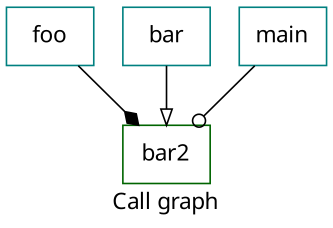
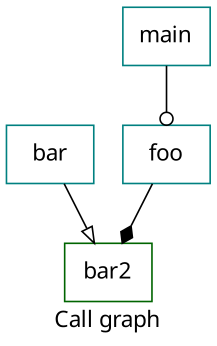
  digraph {
    fontname="Noto Sans"
    label="Call graph"
    node [color=teal fontname="Noto Sans" shape=record]
    edge [fontname="Noto Sans"]
    n1 [label="{foo}"]
    n2 [color=darkgreen label="{bar2}"]
    n3 [label="{bar}"]
    n4 [label="{main}"]
    n1 -> n2 [arrowhead=diamond]
    n3 -> n2 [arrowhead=onormal]
-   n4 -> n2 [arrowhead=odot]
+   n4 -> n1 [arrowhead=odot]
  }
